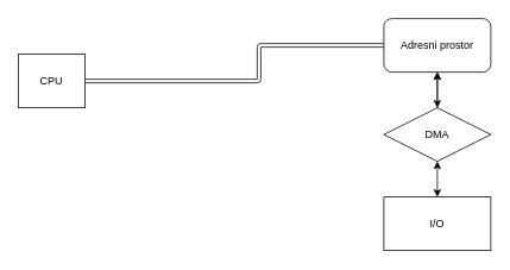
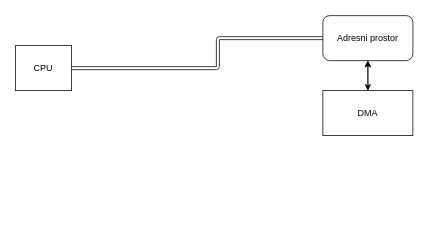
  <mxCell id="0" />
  <mxCell id="1" parent="0" />
  <mxCell id="2" value="CPU" style="rounded=0;whiteSpace=wrap;html=1;" vertex="1" parent="1"><mxGeometry x="20" y="60" width="75" height="60" as="geometry" /></mxCell>
  <mxCell id="3" value="Adresni prostor" style="whiteSpace=wrap;html=1;rounded=1;" vertex="1" parent="1"><mxGeometry x="430" y="20" width="120" height="60" as="geometry" /></mxCell>
  <mxCell id="4" value="" style="edgeStyle=orthogonalEdgeStyle;rounded=0;orthogonalLoop=1;jettySize=auto;html=1;" edge="1" parent="1" source="5" target="3"><mxGeometry relative="1" as="geometry" /></mxCell>
- <mxCell id="5" value="DMA" style="rhombus;whiteSpace=wrap;html=1;" vertex="1" parent="1"><mxGeometry x="430" y="120" width="120" height="60" as="geometry" /></mxCell>
+ <mxCell id="5" value="DMA" style="rounded=0;whiteSpace=wrap;html=1;" vertex="1" parent="1"><mxGeometry x="430" y="120" width="120" height="60" as="geometry" /></mxCell>
  <mxCell id="6" value="" style="endArrow=classic;startArrow=classic;html=1;exitX=0.5;exitY=0;exitDx=0;exitDy=0;entryX=0.5;entryY=1;entryDx=0;entryDy=0;" edge="1" parent="1" source="5" target="3"><mxGeometry width="50" height="50" relative="1" as="geometry"><mxPoint x="370" y="110" as="sourcePoint" /><mxPoint x="420" y="60" as="targetPoint" /></mxGeometry></mxCell>
  <mxCell id="7" value="" style="shape=link;html=1;exitX=1;exitY=0.5;exitDx=0;exitDy=0;entryX=0;entryY=0.5;entryDx=0;entryDy=0;" edge="1" parent="1" source="2" target="3"><mxGeometry width="100" relative="1" as="geometry"><mxPoint x="220" y="60" as="sourcePoint" /><mxPoint x="320" y="60" as="targetPoint" /><Array as="points"><mxPoint x="290" y="90" /><mxPoint x="290" y="50" /></Array></mxGeometry></mxCell>
- <mxCell id="8" value="I/O" style="rounded=0;whiteSpace=wrap;html=1;" vertex="1" parent="1"><mxGeometry x="430" y="220" width="120" height="60" as="geometry" /></mxCell>
- <mxCell id="9" value="" style="endArrow=classic;startArrow=classic;html=1;exitX=0.5;exitY=0;exitDx=0;exitDy=0;entryX=0.5;entryY=1;entryDx=0;entryDy=0;" edge="1" parent="1" source="8" target="5"><mxGeometry width="50" height="50" relative="1" as="geometry"><mxPoint x="340" y="240" as="sourcePoint" /><mxPoint x="390" y="190" as="targetPoint" /></mxGeometry></mxCell>
